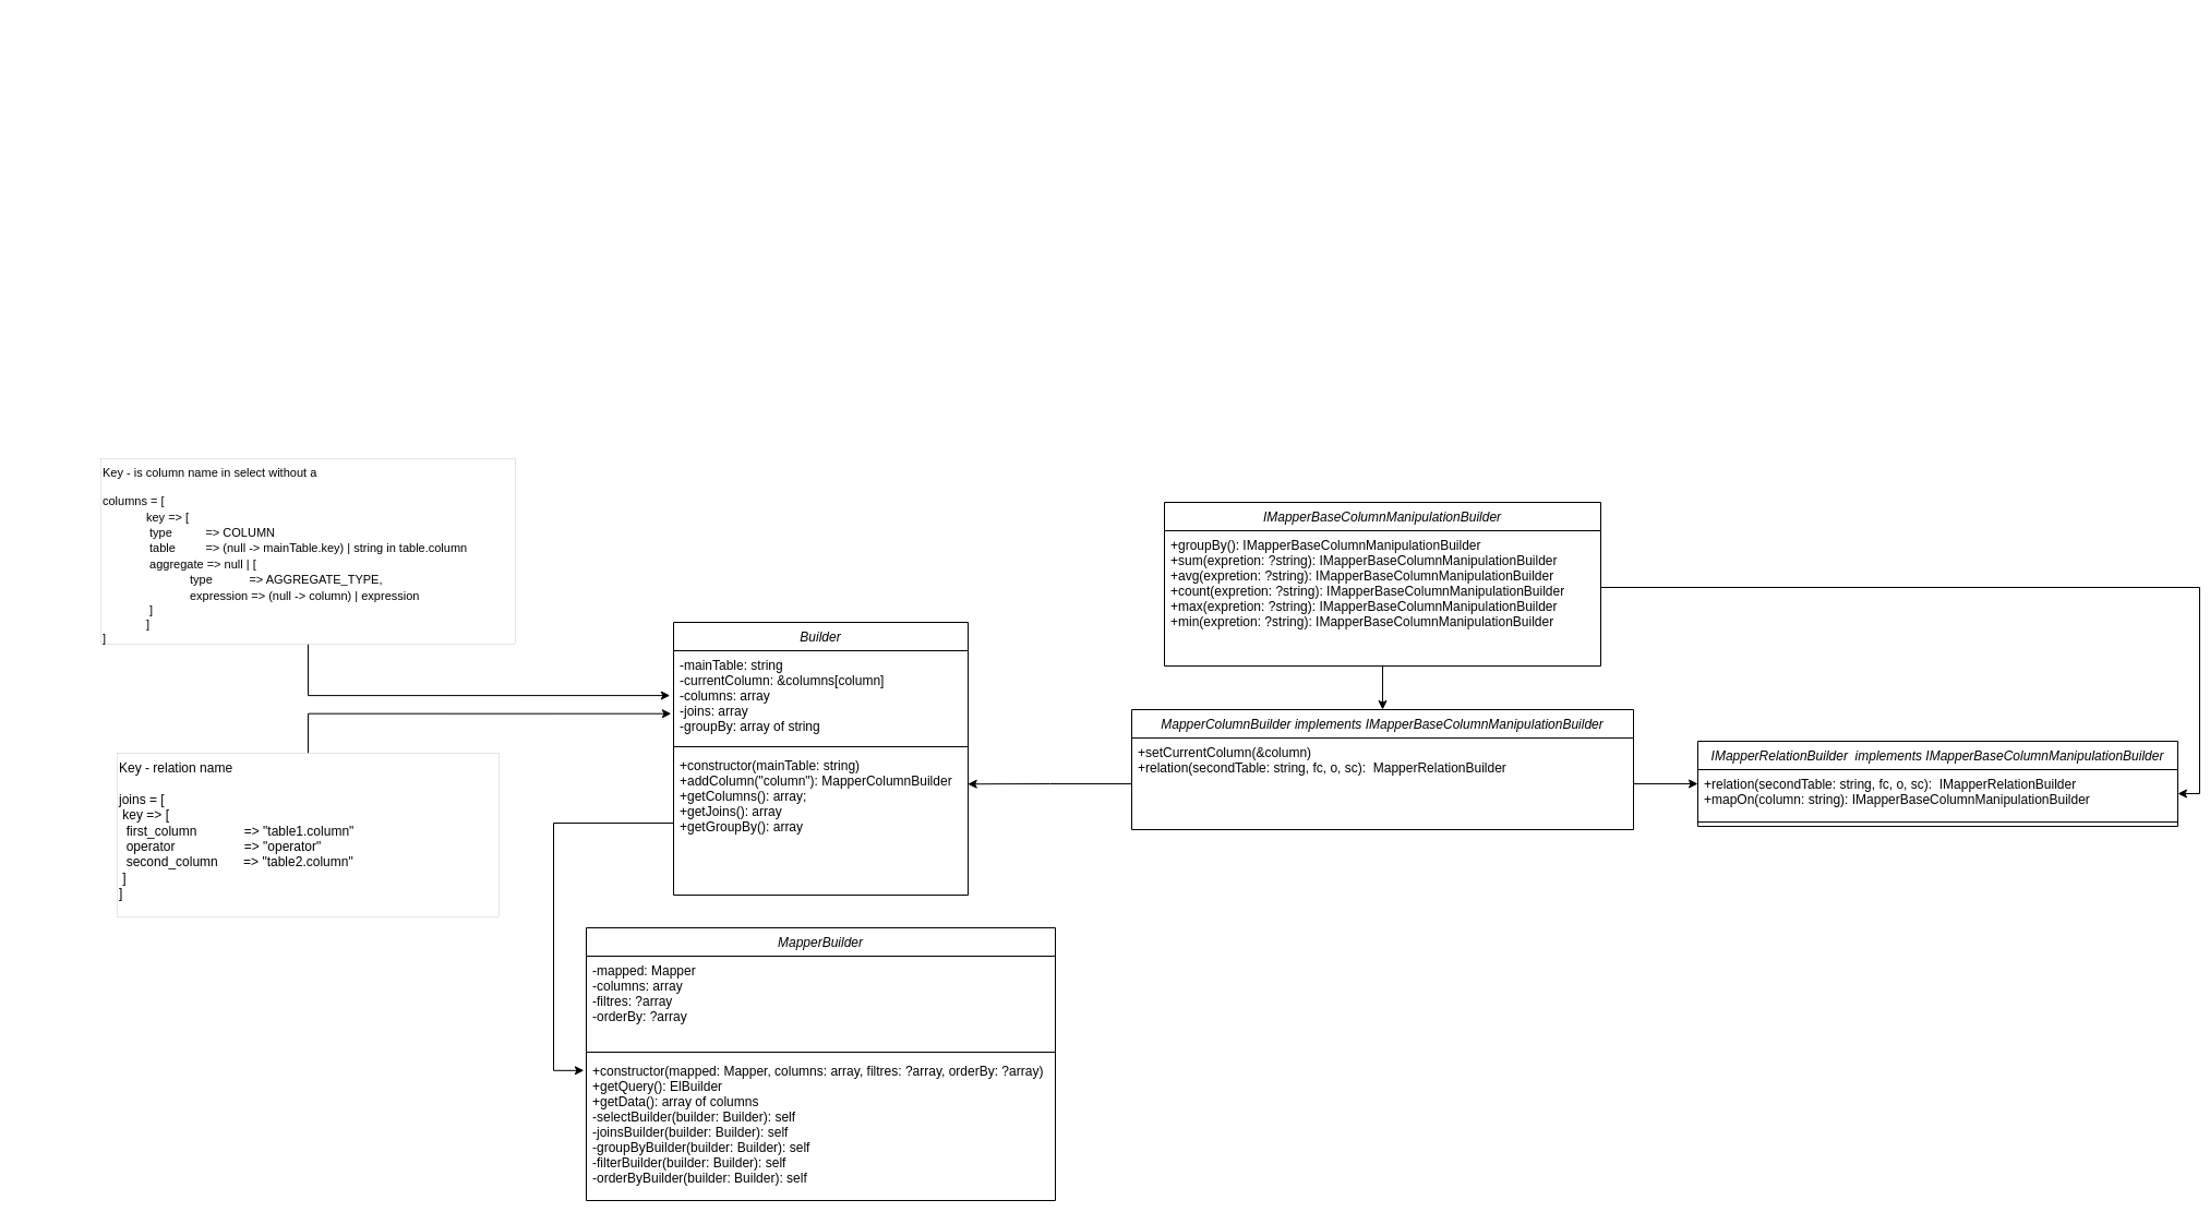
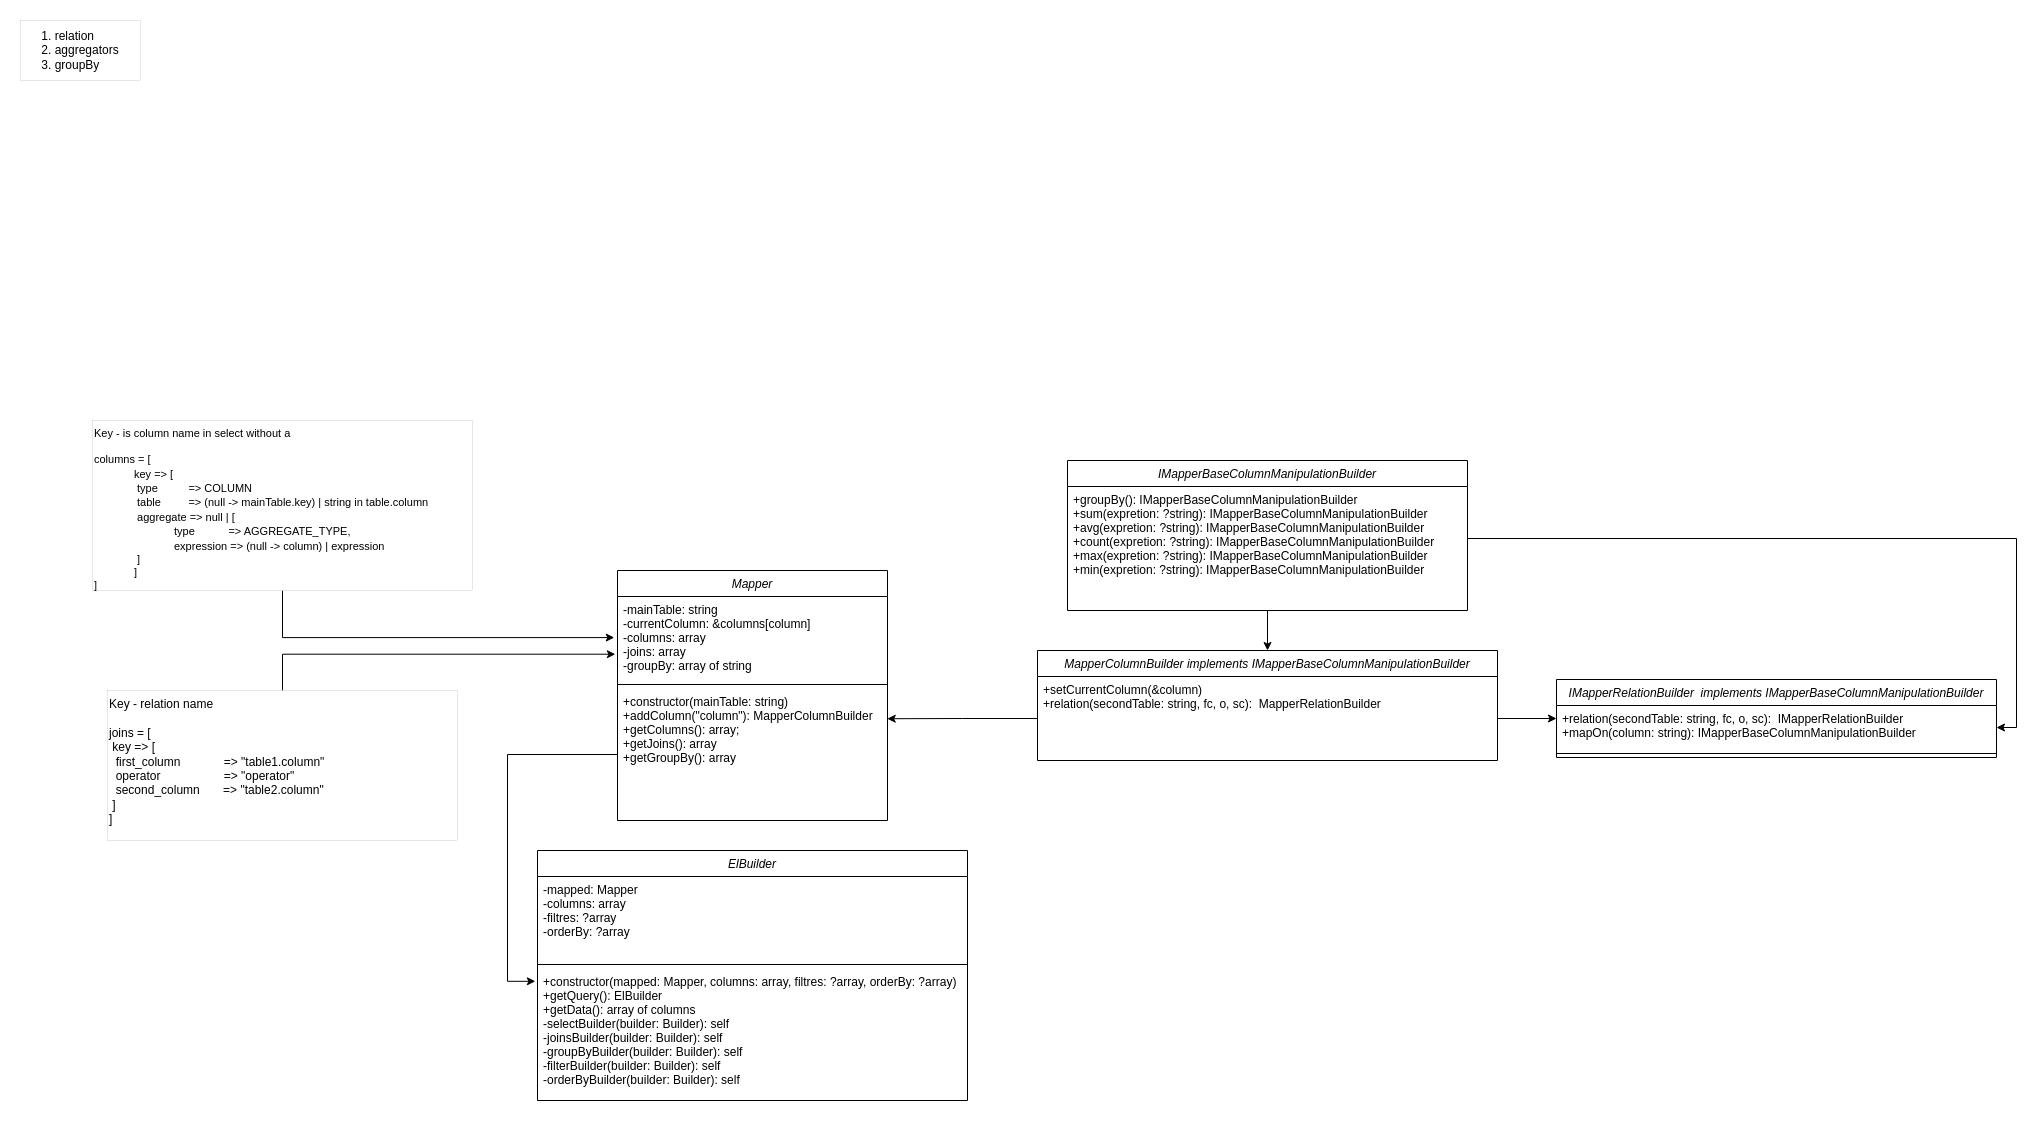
  <mxCell id="0" />
  <mxCell id="1" parent="0" />
- <mxCell id="2" value="Builder" style="swimlane;fontStyle=2;align=center;verticalAlign=top;childLayout=stackLayout;horizontal=1;startSize=26;horizontalStack=0;resizeParent=1;resizeLast=0;collapsible=1;marginBottom=0;rounded=0;shadow=0;strokeWidth=1;" parent="1" vertex="1"><mxGeometry x="617" y="570" width="270" height="250" as="geometry"><mxRectangle x="230" y="140" width="160" height="26" as="alternateBounds" /></mxGeometry></mxCell>
+ <mxCell id="2" value="Mapper" style="swimlane;fontStyle=2;align=center;verticalAlign=top;childLayout=stackLayout;horizontal=1;startSize=26;horizontalStack=0;resizeParent=1;resizeLast=0;collapsible=1;marginBottom=0;rounded=0;shadow=0;strokeWidth=1;" parent="1" vertex="1"><mxGeometry x="617" y="570" width="270" height="250" as="geometry"><mxRectangle x="230" y="140" width="160" height="26" as="alternateBounds" /></mxGeometry></mxCell>
  <mxCell id="3" value="-mainTable: string&#10;-currentColumn: &amp;columns[column]&#10;-columns: array&#10;-joins: array&#10;-groupBy: array of string" style="text;align=left;verticalAlign=top;spacingLeft=4;spacingRight=4;overflow=hidden;rotatable=0;points=[[0,0.5],[1,0.5]];portConstraint=eastwest;" parent="2" vertex="1"><mxGeometry y="26" width="270" height="84" as="geometry" /></mxCell>
  <mxCell id="4" value="" style="line;html=1;strokeWidth=1;align=left;verticalAlign=middle;spacingTop=-1;spacingLeft=3;spacingRight=3;rotatable=0;labelPosition=right;points=[];portConstraint=eastwest;" parent="2" vertex="1"><mxGeometry y="110" width="270" height="8" as="geometry" /></mxCell>
  <mxCell id="5" value="+constructor(mainTable: string)&#10;+addColumn(&quot;column&quot;): MapperColumnBuilder&#10;+getColumns(): array;&#10;+getJoins(): array&#10;+getGroupBy(): array" style="text;align=left;verticalAlign=top;spacingLeft=4;spacingRight=4;overflow=hidden;rotatable=0;points=[[0,0.5],[1,0.5]];portConstraint=eastwest;" parent="2" vertex="1"><mxGeometry y="118" width="270" height="132" as="geometry" /></mxCell>
  <mxCell id="6" style="edgeStyle=orthogonalEdgeStyle;rounded=0;orthogonalLoop=1;jettySize=auto;html=1;entryX=-0.012;entryY=0.489;entryDx=0;entryDy=0;entryPerimeter=0;fontSize=12;fontColor=none;" edge="1" parent="1" source="7" target="3"><mxGeometry relative="1" as="geometry" /></mxCell>
  <mxCell id="7" value="&lt;div style=&quot;font-size: 11px&quot;&gt;&lt;span&gt;&lt;font style=&quot;font-size: 11px&quot;&gt;Key - is column name in select without a&lt;/font&gt;&lt;/span&gt;&lt;/div&gt;&lt;div style=&quot;font-size: 11px&quot;&gt;&lt;span&gt;&lt;font style=&quot;font-size: 11px&quot;&gt;&lt;br&gt;&lt;/font&gt;&lt;/span&gt;&lt;/div&gt;&lt;div style=&quot;font-size: 11px&quot;&gt;&lt;span&gt;&lt;font style=&quot;font-size: 11px&quot;&gt;columns = [&lt;/font&gt;&lt;/span&gt;&lt;/div&gt;&lt;blockquote style=&quot;margin: 0 0 0 40px ; border: none ; padding: 0px&quot;&gt;&lt;span style=&quot;font-size: 11px&quot;&gt;key =&amp;gt; [&lt;/span&gt;&lt;/blockquote&gt;&lt;blockquote style=&quot;margin: 0px 0px 0px 40px ; border: none ; padding: 0px&quot;&gt;&lt;span style=&quot;font-size: 11px&quot;&gt;&lt;span style=&quot;white-space: pre&quot;&gt; &lt;/span&gt;type&amp;nbsp; &amp;nbsp; &amp;nbsp; &amp;nbsp; &amp;nbsp; =&amp;gt; COLUMN&lt;br&gt;&lt;/span&gt;&lt;span style=&quot;font-size: 11px&quot;&gt;&lt;span style=&quot;white-space: pre&quot;&gt; &lt;/span&gt;table&amp;nbsp; &amp;nbsp; &amp;nbsp; &amp;nbsp; &amp;nbsp;=&amp;gt; (null -&amp;gt; mainTable.key) |&amp;nbsp;&lt;/span&gt;&lt;span style=&quot;font-size: 11px&quot;&gt;string in table.column&lt;/span&gt;&lt;/blockquote&gt;&lt;blockquote style=&quot;margin: 0px 0px 0px 40px ; border: none ; padding: 0px&quot;&gt;&lt;span style=&quot;font-size: 11px&quot;&gt;&lt;span style=&quot;white-space: pre&quot;&gt; &lt;/span&gt;aggregate =&amp;gt; null | [&lt;br&gt;&lt;/span&gt;&lt;/blockquote&gt;&lt;blockquote style=&quot;margin: 0px 0px 0px 40px ; border: none ; padding: 0px&quot;&gt;&lt;blockquote style=&quot;margin: 0px 0px 0px 40px ; border: none ; padding: 0px&quot;&gt;&lt;span style=&quot;font-size: 11px&quot;&gt;t&lt;/span&gt;&lt;span style=&quot;font-size: 11px&quot;&gt;ype&amp;nbsp; &amp;nbsp; &amp;nbsp; &amp;nbsp; &amp;nbsp; &amp;nbsp;=&amp;gt; AGGREGATE_TYPE,&lt;br&gt;&lt;/span&gt;&lt;/blockquote&gt;&lt;blockquote style=&quot;margin: 0px 0px 0px 40px ; border: none ; padding: 0px&quot;&gt;&lt;span style=&quot;font-size: 11px&quot;&gt;expression =&amp;gt; (null -&amp;gt; column) |&amp;nbsp;&lt;/span&gt;&lt;span style=&quot;font-size: 11px&quot;&gt;expression&lt;/span&gt;&lt;/blockquote&gt;&lt;/blockquote&gt;&lt;blockquote style=&quot;margin: 0px 0px 0px 40px ; border: none ; padding: 0px&quot;&gt;&lt;div style=&quot;font-size: 11px&quot;&gt;&lt;span style=&quot;white-space: pre&quot;&gt; &lt;/span&gt;]&lt;/div&gt;&lt;div style=&quot;font-size: 11px&quot;&gt;]&lt;/div&gt;&lt;/blockquote&gt;&lt;div style=&quot;font-size: 11px&quot;&gt;&lt;/div&gt;&lt;div style=&quot;font-size: 11px&quot;&gt;&lt;span&gt;&lt;font style=&quot;font-size: 11px&quot;&gt;]&lt;/font&gt;&lt;/span&gt;&lt;/div&gt;" style="rounded=0;whiteSpace=wrap;html=1;strokeWidth=0;verticalAlign=top;align=left;" vertex="1" parent="1"><mxGeometry x="92" y="420" width="380" height="170" as="geometry" /></mxCell>
  <mxCell id="8" style="edgeStyle=orthogonalEdgeStyle;rounded=0;orthogonalLoop=1;jettySize=auto;html=1;entryX=-0.008;entryY=0.687;entryDx=0;entryDy=0;entryPerimeter=0;fontSize=12;fontColor=none;" edge="1" parent="1" source="9" target="3"><mxGeometry relative="1" as="geometry" /></mxCell>
  <mxCell id="9" value="Key - relation name&lt;br&gt;&lt;br&gt;joins = [&lt;br&gt;&lt;span style=&quot;white-space: pre&quot;&gt; &lt;/span&gt;key =&amp;gt; [&lt;br&gt;&lt;span style=&quot;white-space: pre&quot;&gt; &lt;span style=&quot;white-space: pre&quot;&gt; &lt;/span&gt;f&lt;/span&gt;irst_column&amp;nbsp; &amp;nbsp; &amp;nbsp; &amp;nbsp; &amp;nbsp; &amp;nbsp; &amp;nbsp;=&amp;gt; &quot;table1.column&quot;&lt;br&gt;&lt;span style=&quot;white-space: pre&quot;&gt; &lt;/span&gt;&lt;span style=&quot;white-space: pre&quot;&gt; &lt;/span&gt;operator&amp;nbsp; &amp;nbsp; &amp;nbsp; &amp;nbsp; &amp;nbsp; &amp;nbsp; &amp;nbsp; &amp;nbsp; &amp;nbsp; &amp;nbsp;=&amp;gt; &quot;operator&quot;&lt;br&gt;&lt;span style=&quot;white-space: pre&quot;&gt; &lt;/span&gt;&lt;span style=&quot;white-space: pre&quot;&gt; &lt;/span&gt;second_column&amp;nbsp; &amp;nbsp; &amp;nbsp; &amp;nbsp;=&amp;gt; &quot;table2.column&quot;&lt;br&gt;&lt;span style=&quot;white-space: pre&quot;&gt; &lt;/span&gt;]&lt;br&gt;]" style="rounded=0;whiteSpace=wrap;html=1;strokeWidth=0;verticalAlign=top;align=left;" vertex="1" parent="1"><mxGeometry x="107" y="690" width="350" height="150" as="geometry" /></mxCell>
- <mxCell id="11" value="MapperBuilder" style="swimlane;fontStyle=2;align=center;verticalAlign=top;childLayout=stackLayout;horizontal=1;startSize=26;horizontalStack=0;resizeParent=1;resizeLast=0;collapsible=1;marginBottom=0;rounded=0;shadow=0;strokeWidth=1;" vertex="1" parent="1"><mxGeometry x="537" y="850" width="430" height="250" as="geometry"><mxRectangle x="230" y="140" width="160" height="26" as="alternateBounds" /></mxGeometry></mxCell>
+ <mxCell id="10" value="&lt;div style=&quot;text-align: left&quot;&gt;&lt;span&gt;1. relation&lt;/span&gt;&lt;/div&gt;&lt;div style=&quot;text-align: left&quot;&gt;&lt;span&gt;2. aggregators&lt;/span&gt;&lt;/div&gt;&lt;div style=&quot;text-align: left&quot;&gt;&lt;span&gt;3. groupBy&lt;/span&gt;&lt;/div&gt;" style="whiteSpace=wrap;html=1;labelBackgroundColor=none;fontSize=12;fontColor=none;strokeWidth=0;" vertex="1" parent="1"><mxGeometry x="20" y="20" width="120" height="60" as="geometry" /></mxCell>
+ <mxCell id="11" value="ElBuilder" style="swimlane;fontStyle=2;align=center;verticalAlign=top;childLayout=stackLayout;horizontal=1;startSize=26;horizontalStack=0;resizeParent=1;resizeLast=0;collapsible=1;marginBottom=0;rounded=0;shadow=0;strokeWidth=1;" vertex="1" parent="1"><mxGeometry x="537" y="850" width="430" height="250" as="geometry"><mxRectangle x="230" y="140" width="160" height="26" as="alternateBounds" /></mxGeometry></mxCell>
  <mxCell id="12" value="-mapped: Mapper&#10;-columns: array&#10;-filtres: ?array&#10;-orderBy: ?array" style="text;align=left;verticalAlign=top;spacingLeft=4;spacingRight=4;overflow=hidden;rotatable=0;points=[[0,0.5],[1,0.5]];portConstraint=eastwest;" vertex="1" parent="11"><mxGeometry y="26" width="430" height="84" as="geometry" /></mxCell>
  <mxCell id="13" value="" style="line;html=1;strokeWidth=1;align=left;verticalAlign=middle;spacingTop=-1;spacingLeft=3;spacingRight=3;rotatable=0;labelPosition=right;points=[];portConstraint=eastwest;" vertex="1" parent="11"><mxGeometry y="110" width="430" height="8" as="geometry" /></mxCell>
  <mxCell id="14" value="+constructor(mapped: Mapper, columns: array, filtres: ?array, orderBy: ?array)&#10;+getQuery(): ElBuilder&#10;+getData(): array of columns&#10;-selectBuilder(builder: Builder): self&#10;-joinsBuilder(builder: Builder): self&#10;-groupByBuilder(builder: Builder): self&#10;-filterBuilder(builder: Builder): self&#10;-orderByBuilder(builder: Builder): self" style="text;align=left;verticalAlign=top;spacingLeft=4;spacingRight=4;overflow=hidden;rotatable=0;points=[[0,0.5],[1,0.5]];portConstraint=eastwest;" vertex="1" parent="11"><mxGeometry y="118" width="430" height="132" as="geometry" /></mxCell>
  <mxCell id="15" style="edgeStyle=orthogonalEdgeStyle;rounded=0;orthogonalLoop=1;jettySize=auto;html=1;exitX=0;exitY=0.5;exitDx=0;exitDy=0;fontSize=12;fontColor=none;entryX=-0.005;entryY=0.097;entryDx=0;entryDy=0;entryPerimeter=0;" edge="1" parent="1" source="5" target="14"><mxGeometry relative="1" as="geometry"><mxPoint x="507" y="990" as="targetPoint" /><Array as="points"><mxPoint x="507" y="754" /><mxPoint x="507" y="981" /></Array></mxGeometry></mxCell>
  <mxCell id="16" value="IMapperRelationBuilder  implements IMapperBaseColumnManipulationBuilder" style="swimlane;fontStyle=2;align=center;verticalAlign=top;childLayout=stackLayout;horizontal=1;startSize=26;horizontalStack=0;resizeParent=1;resizeLast=0;collapsible=1;marginBottom=0;rounded=0;shadow=0;strokeWidth=1;" vertex="1" parent="1"><mxGeometry x="1556" y="679" width="440" height="78" as="geometry"><mxRectangle x="230" y="140" width="160" height="26" as="alternateBounds" /></mxGeometry></mxCell>
  <mxCell id="17" value="+relation(secondTable: string, fc, o, sc):  IMapperRelationBuilder&#10;+mapOn(column: string): IMapperBaseColumnManipulationBuilder" style="text;align=left;verticalAlign=top;spacingLeft=4;spacingRight=4;overflow=hidden;rotatable=0;points=[[0,0.5],[1,0.5]];portConstraint=eastwest;" vertex="1" parent="16"><mxGeometry y="26" width="440" height="44" as="geometry" /></mxCell>
  <mxCell id="18" value="" style="line;html=1;strokeWidth=1;align=left;verticalAlign=middle;spacingTop=-1;spacingLeft=3;spacingRight=3;rotatable=0;labelPosition=right;points=[];portConstraint=eastwest;" vertex="1" parent="16"><mxGeometry y="70" width="440" height="8" as="geometry" /></mxCell>
  <mxCell id="19" value="MapperColumnBuilder implements IMapperBaseColumnManipulationBuilder" style="swimlane;fontStyle=2;align=center;verticalAlign=top;childLayout=stackLayout;horizontal=1;startSize=26;horizontalStack=0;resizeParent=1;resizeLast=0;collapsible=1;marginBottom=0;rounded=0;shadow=0;strokeWidth=1;" vertex="1" parent="1"><mxGeometry x="1037" y="650" width="460" height="110" as="geometry"><mxRectangle x="230" y="140" width="160" height="26" as="alternateBounds" /></mxGeometry></mxCell>
  <mxCell id="20" value="+setCurrentColumn(&amp;column)&#10;+relation(secondTable: string, fc, o, sc):  MapperRelationBuilder" style="text;align=left;verticalAlign=top;spacingLeft=4;spacingRight=4;overflow=hidden;rotatable=0;points=[[0,0.5],[1,0.5]];portConstraint=eastwest;" vertex="1" parent="19"><mxGeometry y="26" width="460" height="84" as="geometry" /></mxCell>
  <mxCell id="21" style="edgeStyle=orthogonalEdgeStyle;rounded=0;orthogonalLoop=1;jettySize=auto;html=1;entryX=0.5;entryY=0;entryDx=0;entryDy=0;fontSize=12;fontColor=none;" edge="1" parent="1" source="22" target="19"><mxGeometry relative="1" as="geometry" /></mxCell>
  <mxCell id="22" value="IMapperBaseColumnManipulationBuilder" style="swimlane;fontStyle=2;align=center;verticalAlign=top;childLayout=stackLayout;horizontal=1;startSize=26;horizontalStack=0;resizeParent=1;resizeLast=0;collapsible=1;marginBottom=0;rounded=0;shadow=0;strokeWidth=1;" vertex="1" parent="1"><mxGeometry x="1067" y="460" width="400" height="150" as="geometry"><mxRectangle x="-295" y="-990" width="160" height="26" as="alternateBounds" /></mxGeometry></mxCell>
  <mxCell id="23" value="+groupBy(): IMapperBaseColumnManipulationBuilder&#10;+sum(expretion: ?string): IMapperBaseColumnManipulationBuilder&#10;+avg(expretion: ?string): IMapperBaseColumnManipulationBuilder&#10;+count(expretion: ?string): IMapperBaseColumnManipulationBuilder&#10;+max(expretion: ?string): IMapperBaseColumnManipulationBuilder&#10;+min(expretion: ?string): IMapperBaseColumnManipulationBuilder&#10;" style="text;align=left;verticalAlign=top;spacingLeft=4;spacingRight=4;overflow=hidden;rotatable=0;points=[[0,0.5],[1,0.5]];portConstraint=eastwest;" vertex="1" parent="22"><mxGeometry y="26" width="400" height="104" as="geometry" /></mxCell>
  <mxCell id="24" style="edgeStyle=orthogonalEdgeStyle;rounded=0;orthogonalLoop=1;jettySize=auto;html=1;exitX=1;exitY=0.5;exitDx=0;exitDy=0;entryX=1;entryY=0.5;entryDx=0;entryDy=0;fontSize=12;fontColor=none;" edge="1" parent="1" source="23" target="17"><mxGeometry relative="1" as="geometry" /></mxCell>
  <mxCell id="25" style="edgeStyle=orthogonalEdgeStyle;rounded=0;orthogonalLoop=1;jettySize=auto;html=1;exitX=1;exitY=0.5;exitDx=0;exitDy=0;entryX=0;entryY=0.5;entryDx=0;entryDy=0;fontSize=12;fontColor=none;" edge="1" parent="1" source="20" target="16"><mxGeometry relative="1" as="geometry" /></mxCell>
  <mxCell id="26" style="edgeStyle=orthogonalEdgeStyle;rounded=0;orthogonalLoop=1;jettySize=auto;html=1;exitX=0;exitY=0.5;exitDx=0;exitDy=0;entryX=0.999;entryY=0.229;entryDx=0;entryDy=0;entryPerimeter=0;fontSize=12;fontColor=none;" edge="1" parent="1" source="20" target="5"><mxGeometry relative="1" as="geometry" /></mxCell>
